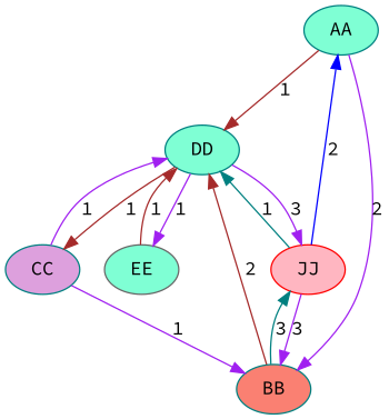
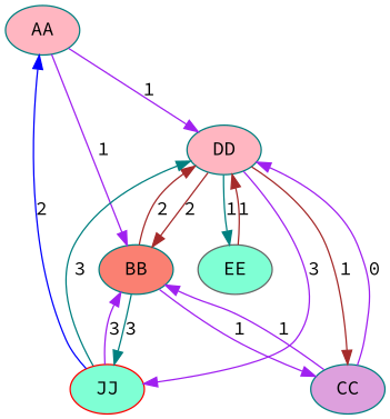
  digraph {
    fontname="Source Code Pro"
    node [color=teal fillcolor=lightpink fontname="Source Code Pro" style=filled]
    edge [color=purple fontname="Source Code Pro"]
-   AA [fillcolor=aquamarine]
-   DD [fillcolor=aquamarine]
+   AA
+   DD
    BB [fillcolor=salmon]
-   JJ [color=red]
+   JJ [color=red fillcolor=aquamarine]
    CC [fillcolor=plum]
    EE [color=gray40 fillcolor=aquamarine]
-   AA -> DD [color=brown label=1]
-   AA -> BB [label=2]
+   AA -> DD [label=1]
+   AA -> BB [label=1]
+   DD -> BB [color=brown label=2]
    DD -> JJ [label=3]
    DD -> CC [color=brown label=1]
-   DD -> EE [label=1]
+   DD -> EE [color=teal label=1]
    BB -> DD [color=brown label=2]
    BB -> JJ [color=teal label=3]
+   BB -> CC [label=1]
    JJ -> AA [color=blue label=2]
-   JJ -> DD [color=teal label=1]
+   JJ -> DD [color=teal label=3]
    JJ -> BB [label=3]
-   CC -> DD [label=1]
+   CC -> DD [label=0]
    CC -> BB [label=1]
    EE -> DD [color=brown label=1]
  }
